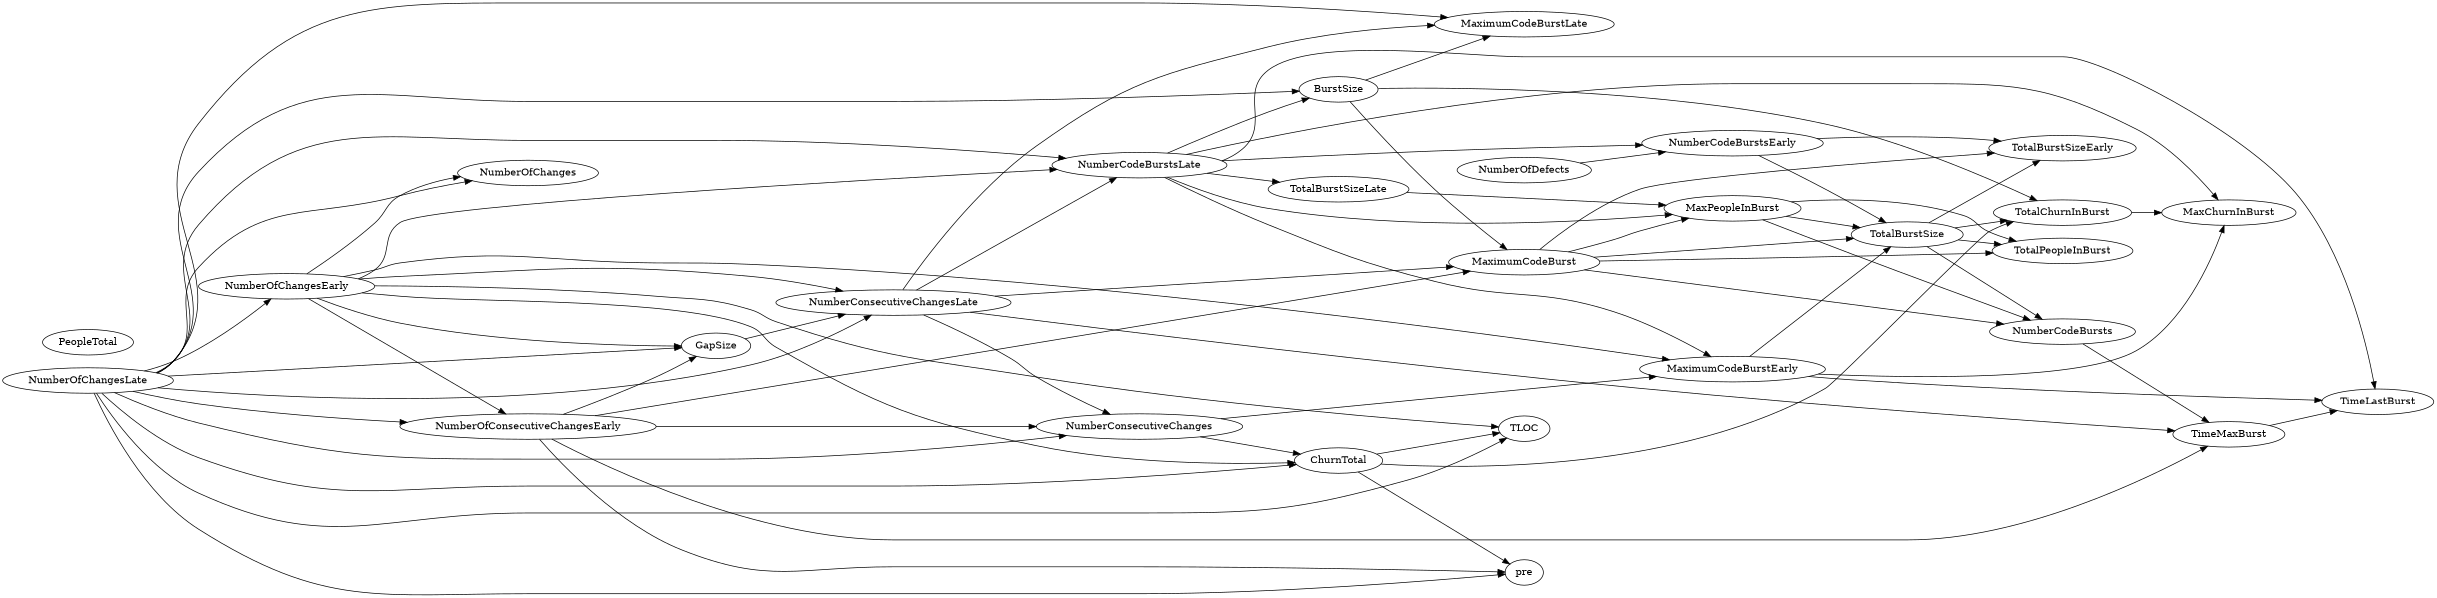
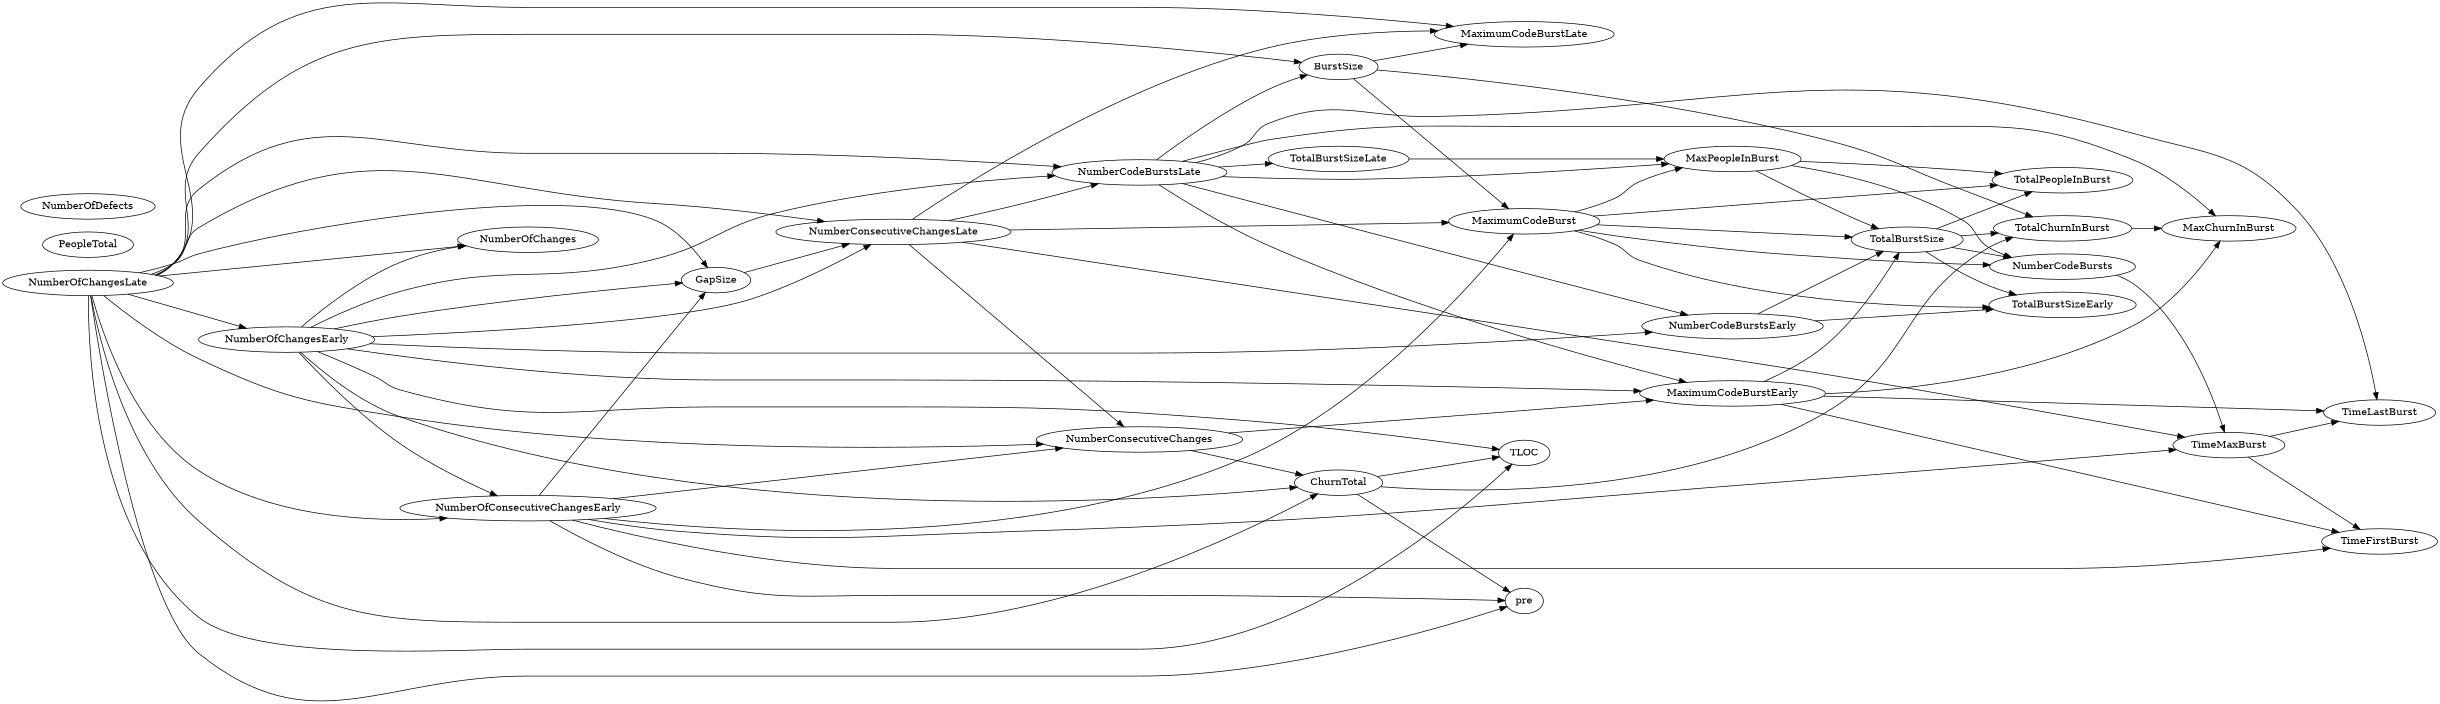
  digraph {
    rankdir=LR
    MaxPeopleInBurst
    TotalPeopleInBurst
    TotalBurstSize
    NumberCodeBursts
    TotalBurstSizeEarly
    TotalChurnInBurst
    TimeMaxBurst
    TotalBurstSizeLate
    NumberCodeBurstsLate
    MaxChurnInBurst
    MaximumCodeBurstEarly
    NumberCodeBurstsEarly
    TimeLastBurst
    BurstSize
+   TimeFirstBurst
    MaximumCodeBurstLate
    MaximumCodeBurst
    NumberOfChangesLate
    NumberOfChanges
    NumberOfChangesEarly
    ChurnTotal
    NumberOfConsecutiveChangesEarly
    NumberConsecutiveChangesLate
    NumberConsecutiveChanges
    pre
    TLOC
    GapSize
    PeopleTotal
    NumberOfDefects
    MaxPeopleInBurst -> TotalPeopleInBurst
    MaxPeopleInBurst -> TotalBurstSize
    MaxPeopleInBurst -> NumberCodeBursts
    TotalBurstSize -> TotalPeopleInBurst
    TotalBurstSize -> NumberCodeBursts
    TotalBurstSize -> TotalBurstSizeEarly
    TotalBurstSize -> TotalChurnInBurst
    NumberCodeBursts -> TimeMaxBurst
    TotalChurnInBurst -> MaxChurnInBurst
    TimeMaxBurst -> TimeLastBurst
+   TimeMaxBurst -> TimeFirstBurst
    TotalBurstSizeLate -> MaxPeopleInBurst
    NumberCodeBurstsLate -> MaxPeopleInBurst
    NumberCodeBurstsLate -> TotalBurstSizeLate
    NumberCodeBurstsLate -> MaxChurnInBurst
    NumberCodeBurstsLate -> MaximumCodeBurstEarly
    NumberCodeBurstsLate -> NumberCodeBurstsEarly
    NumberCodeBurstsLate -> TimeLastBurst
    NumberCodeBurstsLate -> BurstSize
    MaximumCodeBurstEarly -> TotalBurstSize
    MaximumCodeBurstEarly -> MaxChurnInBurst
    MaximumCodeBurstEarly -> TimeLastBurst
+   MaximumCodeBurstEarly -> TimeFirstBurst
    NumberCodeBurstsEarly -> TotalBurstSize
    NumberCodeBurstsEarly -> TotalBurstSizeEarly
    BurstSize -> TotalChurnInBurst
    BurstSize -> MaximumCodeBurstLate
    BurstSize -> MaximumCodeBurst
    MaximumCodeBurst -> MaxPeopleInBurst
    MaximumCodeBurst -> TotalPeopleInBurst
    MaximumCodeBurst -> TotalBurstSize
    MaximumCodeBurst -> NumberCodeBursts
    MaximumCodeBurst -> TotalBurstSizeEarly
    NumberOfChangesLate -> NumberCodeBurstsLate
    NumberOfChangesLate -> BurstSize
    NumberOfChangesLate -> MaximumCodeBurstLate
    NumberOfChangesLate -> NumberOfChanges
    NumberOfChangesLate -> NumberOfChangesEarly
    NumberOfChangesLate -> ChurnTotal
    NumberOfChangesLate -> NumberOfConsecutiveChangesEarly
    NumberOfChangesLate -> NumberConsecutiveChangesLate
    NumberOfChangesLate -> NumberConsecutiveChanges
    NumberOfChangesLate -> pre
    NumberOfChangesLate -> TLOC
    NumberOfChangesLate -> GapSize
    NumberOfChangesEarly -> NumberCodeBurstsLate
    NumberOfChangesEarly -> MaximumCodeBurstEarly
-   NumberOfDefects -> NumberCodeBurstsEarly
+   NumberOfChangesEarly -> NumberCodeBurstsEarly
    NumberOfChangesEarly -> NumberOfChanges
    NumberOfChangesEarly -> ChurnTotal
    NumberOfChangesEarly -> NumberOfConsecutiveChangesEarly
    NumberOfChangesEarly -> NumberConsecutiveChangesLate
    NumberOfChangesEarly -> TLOC
    NumberOfChangesEarly -> GapSize
    ChurnTotal -> TotalChurnInBurst
    ChurnTotal -> pre
    ChurnTotal -> TLOC
    NumberOfConsecutiveChangesEarly -> TimeMaxBurst
+   NumberOfConsecutiveChangesEarly -> TimeFirstBurst
    NumberOfConsecutiveChangesEarly -> MaximumCodeBurst
    NumberOfConsecutiveChangesEarly -> NumberConsecutiveChanges
    NumberOfConsecutiveChangesEarly -> pre
    NumberOfConsecutiveChangesEarly -> GapSize
    NumberConsecutiveChangesLate -> TimeMaxBurst
    NumberConsecutiveChangesLate -> NumberCodeBurstsLate
    NumberConsecutiveChangesLate -> MaximumCodeBurstLate
    NumberConsecutiveChangesLate -> MaximumCodeBurst
    NumberConsecutiveChangesLate -> NumberConsecutiveChanges
    NumberConsecutiveChanges -> MaximumCodeBurstEarly
    NumberConsecutiveChanges -> ChurnTotal
    GapSize -> NumberConsecutiveChangesLate
  }
